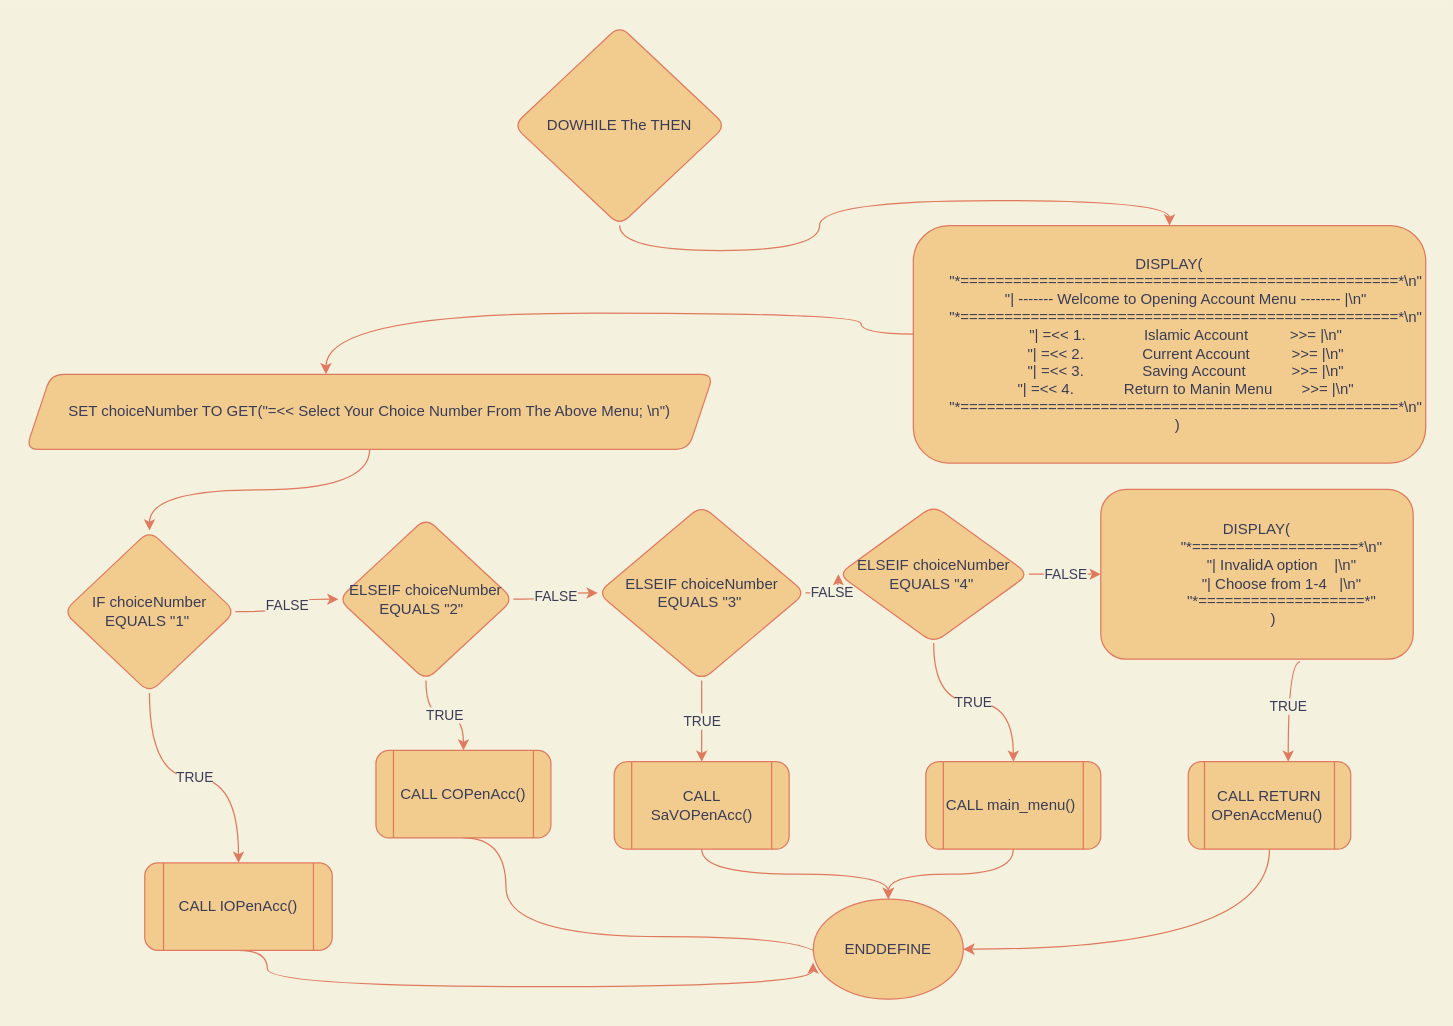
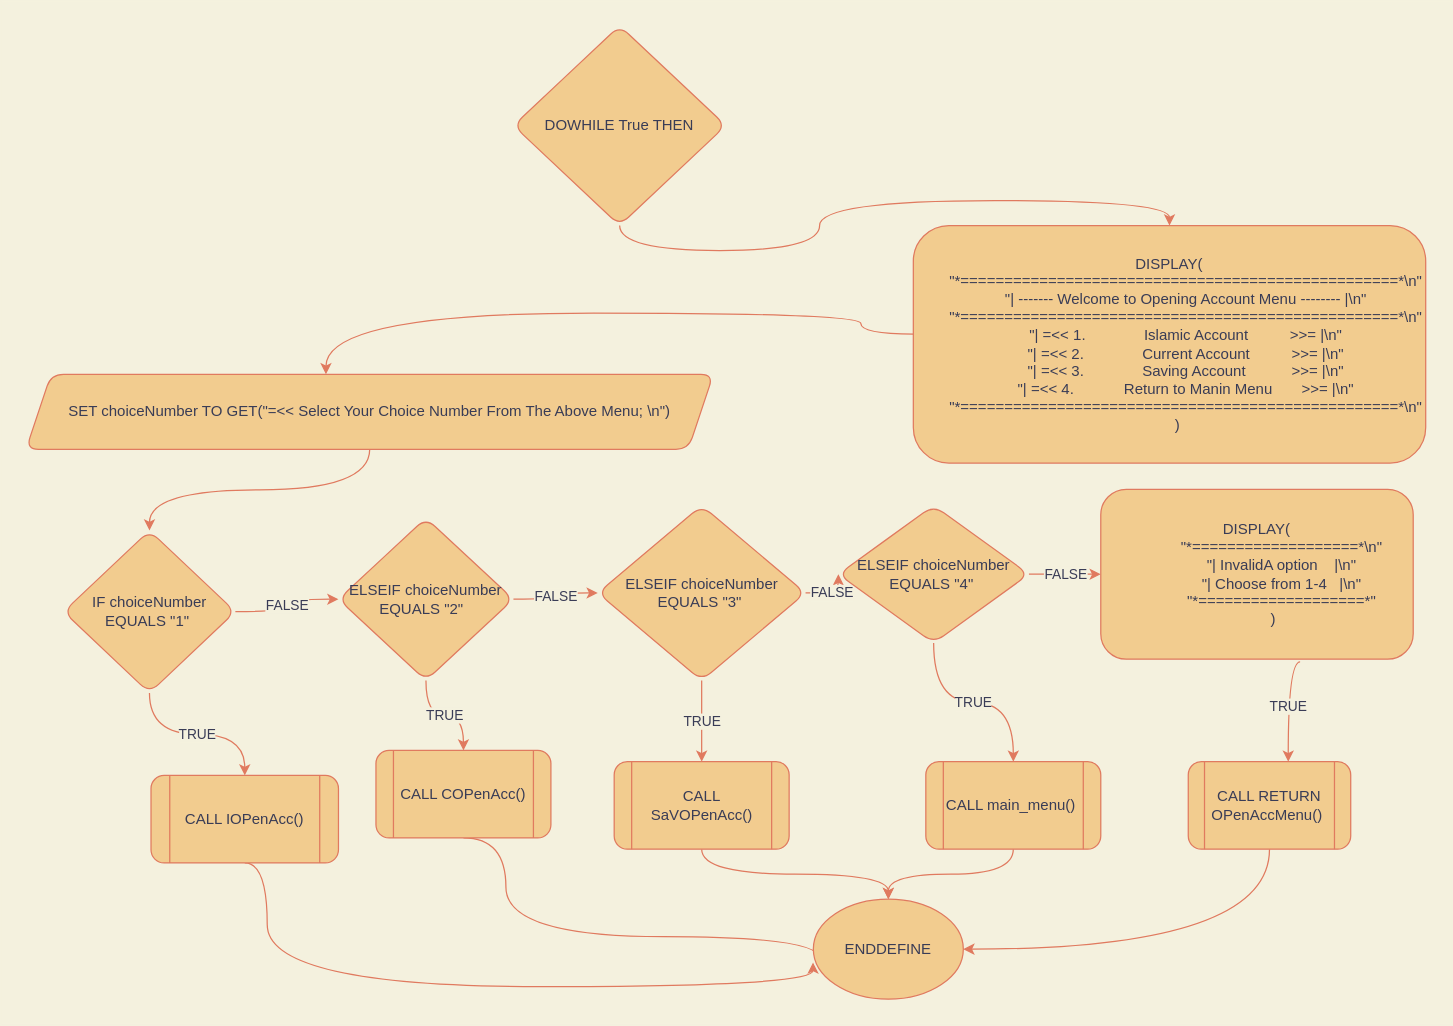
  <mxCell id="0" />
  <mxCell id="1" parent="0" />
  <mxCell id="2" style="edgeStyle=orthogonalEdgeStyle;orthogonalLoop=1;jettySize=auto;html=1;exitX=0.001;exitY=0.457;exitDx=0;exitDy=0;exitPerimeter=0;labelBackgroundColor=#F4F1DE;strokeColor=#E07A5F;fontColor=#393C56;curved=1;" parent="1" source="31" target="4" edge="1"><mxGeometry relative="1" as="geometry"><Array as="points"><mxPoint x="688" y="250" /><mxPoint x="260" y="250" /></Array><mxPoint x="656.243" y="250.059" as="sourcePoint" /></mxGeometry></mxCell>
  <mxCell id="3" style="edgeStyle=orthogonalEdgeStyle;orthogonalLoop=1;jettySize=auto;html=1;exitX=0.5;exitY=1;exitDx=0;exitDy=0;entryX=0.5;entryY=0;entryDx=0;entryDy=0;labelBackgroundColor=#F4F1DE;strokeColor=#E07A5F;fontColor=#393C56;curved=1;" parent="1" source="4" target="16" edge="1"><mxGeometry relative="1" as="geometry" /></mxCell>
  <mxCell id="4" value="SET choiceNumber TO GET(&quot;=&amp;lt;&amp;lt; Select Your Choice Number From The Above Menu; \n&quot;)" style="shape=parallelogram;perimeter=parallelogramPerimeter;whiteSpace=wrap;html=1;fixedSize=1;fillColor=#F2CC8F;strokeColor=#E07A5F;fontColor=#393C56;rounded=1;" parent="1" vertex="1"><mxGeometry y="299" width="550" height="60" as="geometry" x="20" /></mxCell>
  <mxCell id="5" value="TRUE" style="edgeStyle=orthogonalEdgeStyle;orthogonalLoop=1;jettySize=auto;html=1;exitX=0.5;exitY=1;exitDx=0;exitDy=0;labelBackgroundColor=#F4F1DE;strokeColor=#E07A5F;fontColor=#393C56;curved=1;" parent="1" source="7" target="20" edge="1"><mxGeometry relative="1" as="geometry" /></mxCell>
  <mxCell id="6" value="FALSE" style="edgeStyle=orthogonalEdgeStyle;orthogonalLoop=1;jettySize=auto;html=1;exitX=1;exitY=0.5;exitDx=0;exitDy=0;entryX=0;entryY=0.5;entryDx=0;entryDy=0;labelBackgroundColor=#F4F1DE;strokeColor=#E07A5F;fontColor=#393C56;curved=1;" parent="1" source="7" target="10" edge="1"><mxGeometry relative="1" as="geometry" /></mxCell>
  <mxCell id="7" value="ELSEIF choiceNumber EQUALS &quot;2&quot;&amp;nbsp;&amp;nbsp;" style="rhombus;whiteSpace=wrap;html=1;fillColor=#F2CC8F;strokeColor=#E07A5F;fontColor=#393C56;rounded=1;" parent="1" vertex="1"><mxGeometry x="270" y="414" width="140" height="130" as="geometry" /></mxCell>
  <mxCell id="8" value="TRUE" style="edgeStyle=orthogonalEdgeStyle;orthogonalLoop=1;jettySize=auto;html=1;exitX=0.5;exitY=1;exitDx=0;exitDy=0;entryX=0.5;entryY=0;entryDx=0;entryDy=0;labelBackgroundColor=#F4F1DE;strokeColor=#E07A5F;fontColor=#393C56;curved=1;" parent="1" source="10" target="22" edge="1"><mxGeometry relative="1" as="geometry" /></mxCell>
  <mxCell id="9" value="FALSE" style="edgeStyle=orthogonalEdgeStyle;orthogonalLoop=1;jettySize=auto;html=1;exitX=1;exitY=0.5;exitDx=0;exitDy=0;entryX=0;entryY=0.5;entryDx=0;entryDy=0;labelBackgroundColor=#F4F1DE;strokeColor=#E07A5F;fontColor=#393C56;curved=1;" parent="1" source="10" target="13" edge="1"><mxGeometry relative="1" as="geometry" /></mxCell>
  <mxCell id="10" value="ELSEIF choiceNumber EQUALS &quot;3&quot;&amp;nbsp;" style="rhombus;whiteSpace=wrap;html=1;fillColor=#F2CC8F;strokeColor=#E07A5F;fontColor=#393C56;rounded=1;" parent="1" vertex="1"><mxGeometry x="477.5" y="404" width="166.25" height="140" as="geometry" /></mxCell>
  <mxCell id="11" value="TRUE" style="edgeStyle=orthogonalEdgeStyle;orthogonalLoop=1;jettySize=auto;html=1;exitX=0.5;exitY=1;exitDx=0;exitDy=0;labelBackgroundColor=#F4F1DE;strokeColor=#E07A5F;fontColor=#393C56;curved=1;" parent="1" source="13" target="24" edge="1"><mxGeometry relative="1" as="geometry" /></mxCell>
  <mxCell id="12" value="FALSE" style="edgeStyle=orthogonalEdgeStyle;orthogonalLoop=1;jettySize=auto;html=1;exitX=1;exitY=0.5;exitDx=0;exitDy=0;labelBackgroundColor=#F4F1DE;strokeColor=#E07A5F;fontColor=#393C56;curved=1;" parent="1" source="13" target="32" edge="1"><mxGeometry relative="1" as="geometry"><mxPoint x="887.5" y="474" as="targetPoint" /></mxGeometry></mxCell>
  <mxCell id="13" value="ELSEIF choiceNumber EQUALS &quot;4&quot;&amp;nbsp;" style="rhombus;whiteSpace=wrap;html=1;fillColor=#F2CC8F;strokeColor=#E07A5F;fontColor=#393C56;rounded=1;" parent="1" vertex="1"><mxGeometry x="670" y="404" width="152.5" height="110" as="geometry" /></mxCell>
  <mxCell id="14" value="TRUE" style="edgeStyle=orthogonalEdgeStyle;orthogonalLoop=1;jettySize=auto;html=1;exitX=0.5;exitY=1;exitDx=0;exitDy=0;labelBackgroundColor=#F4F1DE;strokeColor=#E07A5F;fontColor=#393C56;curved=1;" parent="1" source="16" target="18" edge="1"><mxGeometry relative="1" as="geometry" /></mxCell>
  <mxCell id="15" value="FALSE" style="edgeStyle=orthogonalEdgeStyle;orthogonalLoop=1;jettySize=auto;html=1;exitX=1;exitY=0.5;exitDx=0;exitDy=0;entryX=0;entryY=0.5;entryDx=0;entryDy=0;labelBackgroundColor=#F4F1DE;strokeColor=#E07A5F;fontColor=#393C56;curved=1;" parent="1" source="16" target="7" edge="1"><mxGeometry relative="1" as="geometry" /></mxCell>
  <mxCell id="16" value="IF choiceNumber EQUALS &quot;1&quot;&amp;nbsp;" style="rhombus;whiteSpace=wrap;html=1;fillColor=#F2CC8F;strokeColor=#E07A5F;fontColor=#393C56;rounded=1;" parent="1" vertex="1"><mxGeometry x="50" y="424" width="137.5" height="130" as="geometry" /></mxCell>
  <mxCell id="17" style="edgeStyle=orthogonalEdgeStyle;orthogonalLoop=1;jettySize=auto;html=1;exitX=0.5;exitY=1;exitDx=0;exitDy=0;entryX=-0.002;entryY=0.634;entryDx=0;entryDy=0;entryPerimeter=0;labelBackgroundColor=#F4F1DE;strokeColor=#E07A5F;fontColor=#393C56;curved=1;" parent="1" source="18" target="27" edge="1"><mxGeometry relative="1" as="geometry"><Array as="points"><mxPoint x="213" y="789" /><mxPoint x="650" y="789" /></Array></mxGeometry></mxCell>
- <mxCell id="18" value="CALL IOPenAcc()" style="shape=process;whiteSpace=wrap;html=1;backgroundOutline=1;fillColor=#F2CC8F;strokeColor=#E07A5F;fontColor=#393C56;rounded=1;" parent="1" vertex="1"><mxGeometry x="115" y="690" width="150" height="70" as="geometry" /></mxCell>
+ <mxCell id="18" value="CALL IOPenAcc()" style="shape=process;whiteSpace=wrap;html=1;backgroundOutline=1;fillColor=#F2CC8F;strokeColor=#E07A5F;fontColor=#393C56;rounded=1;" parent="1" vertex="1"><mxGeometry x="120" y="620" width="150" height="70" as="geometry" /></mxCell>
  <mxCell id="19" style="edgeStyle=orthogonalEdgeStyle;orthogonalLoop=1;jettySize=auto;html=1;exitX=0.5;exitY=1;exitDx=0;exitDy=0;entryX=0.045;entryY=0.677;entryDx=0;entryDy=0;entryPerimeter=0;labelBackgroundColor=#F4F1DE;strokeColor=#E07A5F;fontColor=#393C56;curved=1;" parent="1" source="20" target="27" edge="1"><mxGeometry relative="1" as="geometry"><mxPoint x="403.714" y="779" as="targetPoint" /><Array as="points"><mxPoint x="404" y="749" /><mxPoint x="655" y="749" /></Array></mxGeometry></mxCell>
  <mxCell id="20" value="CALL COPenAcc()" style="shape=process;whiteSpace=wrap;html=1;backgroundOutline=1;fillColor=#F2CC8F;strokeColor=#E07A5F;fontColor=#393C56;rounded=1;" parent="1" vertex="1"><mxGeometry x="300" y="600" width="140" height="70" as="geometry" /></mxCell>
  <mxCell id="21" style="edgeStyle=orthogonalEdgeStyle;orthogonalLoop=1;jettySize=auto;html=1;exitX=0.5;exitY=1;exitDx=0;exitDy=0;labelBackgroundColor=#F4F1DE;strokeColor=#E07A5F;fontColor=#393C56;curved=1;" parent="1" source="22" target="27" edge="1"><mxGeometry relative="1" as="geometry" /></mxCell>
  <mxCell id="22" value="CALL SaVOPenAcc()" style="shape=process;whiteSpace=wrap;html=1;backgroundOutline=1;fillColor=#F2CC8F;strokeColor=#E07A5F;fontColor=#393C56;rounded=1;" parent="1" vertex="1"><mxGeometry x="490.63" y="609" width="140" height="70" as="geometry" /></mxCell>
  <mxCell id="23" style="edgeStyle=orthogonalEdgeStyle;orthogonalLoop=1;jettySize=auto;html=1;exitX=0.5;exitY=1;exitDx=0;exitDy=0;labelBackgroundColor=#F4F1DE;strokeColor=#E07A5F;fontColor=#393C56;curved=1;" parent="1" source="24" target="27" edge="1"><mxGeometry relative="1" as="geometry" /></mxCell>
  <mxCell id="24" value="CALL main_menu()&amp;nbsp;" style="shape=process;whiteSpace=wrap;html=1;backgroundOutline=1;fillColor=#F2CC8F;strokeColor=#E07A5F;fontColor=#393C56;rounded=1;" parent="1" vertex="1"><mxGeometry x="740" y="609" width="140" height="70" as="geometry" /></mxCell>
  <mxCell id="25" style="edgeStyle=orthogonalEdgeStyle;orthogonalLoop=1;jettySize=auto;html=1;exitX=0.5;exitY=1;exitDx=0;exitDy=0;entryX=0.5;entryY=0;entryDx=0;entryDy=0;labelBackgroundColor=#F4F1DE;strokeColor=#E07A5F;fontColor=#393C56;curved=1;" parent="1" source="26" target="31" edge="1"><mxGeometry relative="1" as="geometry"><mxPoint x="935.8" y="220.48" as="targetPoint" /></mxGeometry></mxCell>
- <mxCell id="26" value="DOWHILE The THEN" style="rhombus;whiteSpace=wrap;html=1;fillColor=#F2CC8F;strokeColor=#E07A5F;fontColor=#393C56;rounded=1;" parent="1" vertex="1"><mxGeometry x="410" y="20" width="170" height="160" as="geometry" /></mxCell>
+ <mxCell id="26" value="DOWHILE True THEN" style="rhombus;whiteSpace=wrap;html=1;fillColor=#F2CC8F;strokeColor=#E07A5F;fontColor=#393C56;rounded=1;" parent="1" vertex="1"><mxGeometry x="410" y="20" width="170" height="160" as="geometry" /></mxCell>
  <mxCell id="27" value="ENDDEFINE" style="ellipse;whiteSpace=wrap;html=1;fillColor=#F2CC8F;strokeColor=#E07A5F;fontColor=#393C56;rounded=1;" parent="1" vertex="1"><mxGeometry x="650" y="719" width="120" height="80" as="geometry" /></mxCell>
  <mxCell id="28" value="TRUE" style="edgeStyle=orthogonalEdgeStyle;orthogonalLoop=1;jettySize=auto;html=1;exitX=0.638;exitY=1.016;exitDx=0;exitDy=0;exitPerimeter=0;labelBackgroundColor=#F4F1DE;strokeColor=#E07A5F;fontColor=#393C56;curved=1;" parent="1" source="32" target="30" edge="1"><mxGeometry relative="1" as="geometry"><mxPoint x="1040" y="530" as="sourcePoint" /><Array as="points"><mxPoint x="1030" y="529" /></Array></mxGeometry></mxCell>
  <mxCell id="29" style="edgeStyle=orthogonalEdgeStyle;orthogonalLoop=1;jettySize=auto;html=1;exitX=0.5;exitY=1;exitDx=0;exitDy=0;entryX=1;entryY=0.5;entryDx=0;entryDy=0;labelBackgroundColor=#F4F1DE;strokeColor=#E07A5F;fontColor=#393C56;curved=1;" parent="1" source="30" target="27" edge="1"><mxGeometry relative="1" as="geometry" /></mxCell>
  <mxCell id="30" value="CALL RETURN OPenAccMenu()&amp;nbsp;" style="shape=process;whiteSpace=wrap;html=1;backgroundOutline=1;fillColor=#F2CC8F;strokeColor=#E07A5F;fontColor=#393C56;rounded=1;" parent="1" vertex="1"><mxGeometry x="950" y="609" width="130" height="70" as="geometry" /></mxCell>
  <mxCell id="31" value="&lt;div&gt;DISPLAY(&lt;/div&gt;&lt;div&gt;&amp;nbsp; &amp;nbsp; &amp;nbsp; &amp;nbsp; &quot;*==================================================*\n&quot;&lt;/div&gt;&lt;div&gt;&amp;nbsp; &amp;nbsp; &amp;nbsp; &amp;nbsp; &quot;| ------- Welcome to Opening Account Menu -------- |\n&quot;&lt;/div&gt;&lt;div&gt;&amp;nbsp; &amp;nbsp; &amp;nbsp; &amp;nbsp; &quot;*==================================================*\n&quot;&lt;/div&gt;&lt;div&gt;&amp;nbsp; &amp;nbsp; &amp;nbsp; &amp;nbsp; &quot;| =&amp;lt;&amp;lt; 1.&amp;nbsp; &amp;nbsp; &amp;nbsp; &amp;nbsp; &amp;nbsp; &amp;nbsp; &amp;nbsp; Islamic Account&amp;nbsp; &amp;nbsp; &amp;nbsp; &amp;nbsp; &amp;nbsp; &amp;gt;&amp;gt;= |\n&quot;&lt;/div&gt;&lt;div&gt;&amp;nbsp; &amp;nbsp; &amp;nbsp; &amp;nbsp; &quot;| =&amp;lt;&amp;lt; 2.&amp;nbsp; &amp;nbsp; &amp;nbsp; &amp;nbsp; &amp;nbsp; &amp;nbsp; &amp;nbsp; Current Account&amp;nbsp; &amp;nbsp; &amp;nbsp; &amp;nbsp; &amp;nbsp; &amp;gt;&amp;gt;= |\n&quot;&lt;/div&gt;&lt;div&gt;&amp;nbsp; &amp;nbsp; &amp;nbsp; &amp;nbsp; &quot;| =&amp;lt;&amp;lt; 3.&amp;nbsp; &amp;nbsp; &amp;nbsp; &amp;nbsp; &amp;nbsp; &amp;nbsp; &amp;nbsp; Saving Account&amp;nbsp; &amp;nbsp; &amp;nbsp; &amp;nbsp; &amp;nbsp; &amp;nbsp;&amp;gt;&amp;gt;= |\n&quot;&lt;/div&gt;&lt;div&gt;&amp;nbsp; &amp;nbsp; &amp;nbsp; &amp;nbsp; &quot;| =&amp;lt;&amp;lt; 4.&amp;nbsp; &amp;nbsp; &amp;nbsp; &amp;nbsp; &amp;nbsp; &amp;nbsp; Return to Manin Menu&amp;nbsp; &amp;nbsp; &amp;nbsp; &amp;nbsp;&amp;gt;&amp;gt;= |\n&quot;&lt;/div&gt;&lt;div&gt;&amp;nbsp; &amp;nbsp; &amp;nbsp; &amp;nbsp; &quot;*==================================================*\n&quot;&lt;/div&gt;&lt;div&gt;&amp;nbsp; &amp;nbsp; )&lt;/div&gt;" style="whiteSpace=wrap;html=1;fillColor=#F2CC8F;strokeColor=#E07A5F;fontColor=#393C56;rounded=1;" parent="1" vertex="1"><mxGeometry x="730" y="180" width="410" height="190" as="geometry" /></mxCell>
  <mxCell id="32" value="&lt;div&gt;DISPLAY(&lt;/div&gt;&lt;div&gt;&amp;nbsp; &amp;nbsp; &amp;nbsp; &amp;nbsp; &amp;nbsp; &amp;nbsp; &quot;*===================*\n&quot;&lt;/div&gt;&lt;div&gt;&amp;nbsp; &amp;nbsp; &amp;nbsp; &amp;nbsp; &amp;nbsp; &amp;nbsp; &quot;| InvalidA option&amp;nbsp; &amp;nbsp; |\n&quot;&lt;/div&gt;&lt;div&gt;&amp;nbsp; &amp;nbsp; &amp;nbsp; &amp;nbsp; &amp;nbsp; &amp;nbsp; &quot;| Choose from 1-4&amp;nbsp; &amp;nbsp;|\n&quot;&lt;/div&gt;&lt;div&gt;&amp;nbsp; &amp;nbsp; &amp;nbsp; &amp;nbsp; &amp;nbsp; &amp;nbsp; &quot;*===================*&quot;&lt;/div&gt;&lt;div&gt;&amp;nbsp; &amp;nbsp; &amp;nbsp; &amp;nbsp; )&lt;/div&gt;" style="whiteSpace=wrap;html=1;fillColor=#F2CC8F;strokeColor=#E07A5F;fontColor=#393C56;rounded=1;" parent="1" vertex="1"><mxGeometry x="880" y="391" width="250" height="136" as="geometry" /></mxCell>
